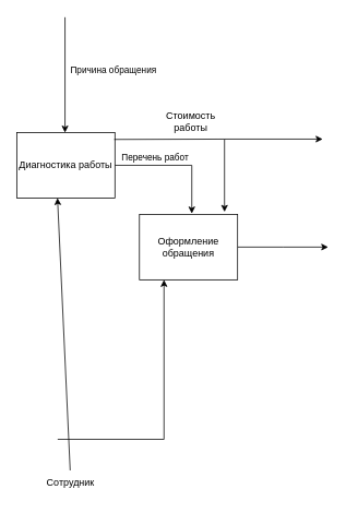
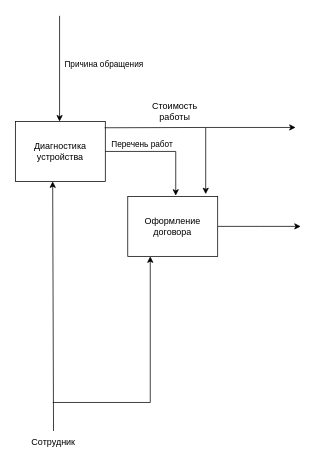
  <mxCell id="0" />
  <mxCell id="1" parent="0" />
  <mxCell id="2" style="edgeStyle=orthogonalEdgeStyle;rounded=0;orthogonalLoop=1;jettySize=auto;html=1;entryX=0.5;entryY=0;entryDx=0;entryDy=0;" parent="1" edge="1"><mxGeometry relative="1" as="geometry"><mxPoint x="79" y="20" as="sourcePoint" /><mxPoint x="79" y="161" as="targetPoint" /></mxGeometry></mxCell>
  <mxCell id="3" value="Причина обращения" style="edgeLabel;html=1;align=center;verticalAlign=middle;resizable=0;points=[];" parent="2" vertex="1" connectable="0"><mxGeometry x="-0.429" y="-1" relative="1" as="geometry"><mxPoint x="59" y="24" as="offset" /></mxGeometry></mxCell>
- <mxCell id="4" value="Диагностика работы" style="rounded=0;whiteSpace=wrap;html=1;" parent="1" vertex="1"><mxGeometry x="20" y="161" width="120" height="80" as="geometry" /></mxCell>
+ <mxCell id="4" value="Диагностика устройства" style="rounded=0;whiteSpace=wrap;html=1;" parent="1" vertex="1"><mxGeometry x="20" y="161" width="120" height="80" as="geometry" /></mxCell>
  <mxCell id="5" style="edgeStyle=orthogonalEdgeStyle;rounded=0;orthogonalLoop=1;jettySize=auto;html=1;exitX=1;exitY=0.5;exitDx=0;exitDy=0;" edge="1" parent="1" source="6"><mxGeometry relative="1" as="geometry"><mxPoint x="400.8" y="301" as="targetPoint" /></mxGeometry></mxCell>
- <mxCell id="6" value="Оформление обращения" style="rounded=0;whiteSpace=wrap;html=1;" parent="1" vertex="1"><mxGeometry x="170" y="261" width="120" height="80" as="geometry" /></mxCell>
+ <mxCell id="6" value="Оформление договора" style="rounded=0;whiteSpace=wrap;html=1;" parent="1" vertex="1"><mxGeometry x="170" y="261" width="120" height="80" as="geometry" /></mxCell>
  <mxCell id="7" value="" style="endArrow=classic;html=1;rounded=0;exitX=1;exitY=0.5;exitDx=0;exitDy=0;" parent="1" source="4" edge="1"><mxGeometry width="50" height="50" relative="1" as="geometry"><mxPoint x="280" y="201" as="sourcePoint" /><mxPoint x="234" y="260" as="targetPoint" /><Array as="points"><mxPoint x="234" y="201" /></Array></mxGeometry></mxCell>
  <mxCell id="8" value="" style="endArrow=classic;html=1;rounded=0;exitX=1;exitY=0.5;exitDx=0;exitDy=0;" parent="1" edge="1"><mxGeometry width="50" height="50" relative="1" as="geometry"><mxPoint x="274" y="169" as="sourcePoint" /><mxPoint x="394" y="169" as="targetPoint" /><Array as="points"><mxPoint x="394" y="169" /></Array></mxGeometry></mxCell>
  <mxCell id="9" value="" style="endArrow=classic;html=1;rounded=0;entryX=0.415;entryY=1.055;entryDx=0;entryDy=0;entryPerimeter=0;" parent="1" edge="1" source="10"><mxGeometry width="50" height="50" relative="1" as="geometry"><mxPoint x="70" y="541" as="sourcePoint" /><mxPoint x="69.8" y="241" as="targetPoint" /></mxGeometry></mxCell>
- <mxCell id="10" value="Сотрудник" style="text;html=1;strokeColor=none;fillColor=none;align=center;verticalAlign=middle;whiteSpace=wrap;rounded=0;" parent="1" vertex="1"><mxGeometry x="56" y="574" width="60" height="30" as="geometry" /></mxCell>
+ <mxCell id="10" value="Сотрудник" style="text;html=1;strokeColor=none;fillColor=none;align=center;verticalAlign=middle;whiteSpace=wrap;rounded=0;" parent="1" vertex="1"><mxGeometry x="41" y="574" width="60" height="30" as="geometry" /></mxCell>
  <mxCell id="11" value="" style="endArrow=classic;html=1;rounded=0;exitX=0.993;exitY=0.105;exitDx=0;exitDy=0;exitPerimeter=0;" parent="1" source="4" edge="1"><mxGeometry width="50" height="50" relative="1" as="geometry"><mxPoint x="460" y="181" as="sourcePoint" /><mxPoint x="274" y="258" as="targetPoint" /><Array as="points"><mxPoint x="274" y="169" /></Array></mxGeometry></mxCell>
  <mxCell id="12" value="Стоимость работы" style="text;html=1;strokeColor=none;fillColor=none;align=center;verticalAlign=middle;whiteSpace=wrap;rounded=0;" parent="1" vertex="1"><mxGeometry x="188" y="133" width="90" height="30" as="geometry" /></mxCell>
  <mxCell id="13" value="Перечень работ" style="edgeLabel;html=1;align=center;verticalAlign=middle;resizable=0;points=[];" parent="1" vertex="1" connectable="0"><mxGeometry x="188" y="190" as="geometry" /></mxCell>
  <mxCell id="14" value="" style="endArrow=classic;html=1;rounded=0;entryX=0.415;entryY=1.055;entryDx=0;entryDy=0;entryPerimeter=0;" parent="1" edge="1"><mxGeometry width="50" height="50" relative="1" as="geometry"><mxPoint x="70" y="536" as="sourcePoint" /><mxPoint x="200" y="341" as="targetPoint" /><Array as="points"><mxPoint x="200" y="536" /></Array></mxGeometry></mxCell>
